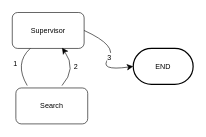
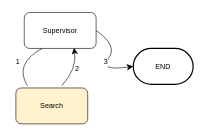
  <mxCell id="0" />
  <mxCell id="1" parent="0" />
- <mxCell id="2" value="Supervisor" style="rounded=1;whiteSpace=wrap;html=1;" vertex="1" parent="1"><mxGeometry x="20" y="20" width="120" height="60" as="geometry" /></mxCell>
- <mxCell id="3" value="Search" style="rounded=1;whiteSpace=wrap;html=1;" vertex="1" parent="1"><mxGeometry x="26" y="146" width="120" height="60" as="geometry" /></mxCell>
+ <mxCell id="2" value="Supervisor" style="rounded=1;whiteSpace=wrap;html=1;" vertex="1" parent="1"><mxGeometry x="40" y="20" width="120" height="60" as="geometry" /></mxCell>
+ <mxCell id="3" value="Search" style="rounded=1;whiteSpace=wrap;html=1;fillColor=#fff2cc;" vertex="1" parent="1"><mxGeometry x="26" y="146" width="120" height="60" as="geometry" /></mxCell>
  <mxCell id="4" value="END" style="strokeWidth=2;html=1;shape=mxgraph.flowchart.terminator;whiteSpace=wrap;" vertex="1" parent="1"><mxGeometry x="222" y="80" width="100" height="60" as="geometry" /></mxCell>
  <mxCell id="5" value="1" style="endArrow=none;html=1;rounded=0;fontSize=12;startSize=8;endSize=8;curved=1;entryX=0.158;entryY=-0.067;entryDx=0;entryDy=0;entryPerimeter=0;exitX=0.25;exitY=1;exitDx=0;exitDy=0;" edge="1" parent="1" source="2" target="3"><mxGeometry x="-0.022" y="1" width="50" height="50" relative="1" as="geometry"><mxPoint x="42" y="80" as="sourcePoint" /><mxPoint x="92" y="30" as="targetPoint" /><Array as="points"><mxPoint x="23" y="105" /></Array><mxPoint as="offset" /></mxGeometry></mxCell>
  <mxCell id="6" value="2" style="endArrow=classic;html=1;rounded=0;fontSize=12;startSize=8;endSize=8;curved=1;entryX=0.692;entryY=0.983;entryDx=0;entryDy=0;entryPerimeter=0;" edge="1" parent="1" target="2"><mxGeometry x="0.016" width="50" height="50" relative="1" as="geometry"><mxPoint x="103" y="142" as="sourcePoint" /><mxPoint x="55" y="152" as="targetPoint" /><Array as="points"><mxPoint x="128" y="114" /></Array><mxPoint as="offset" /></mxGeometry></mxCell>
  <mxCell id="7" value="3" style="curved=1;endArrow=classic;html=1;rounded=0;fontSize=12;startSize=8;endSize=8;exitX=1;exitY=0.5;exitDx=0;exitDy=0;" edge="1" parent="1" source="2"><mxGeometry width="50" height="50" relative="1" as="geometry"><mxPoint x="172" y="160" as="sourcePoint" /><mxPoint x="222" y="110" as="targetPoint" /><Array as="points"><mxPoint x="197" y="76" /><mxPoint x="164" y="118" /></Array></mxGeometry></mxCell>
